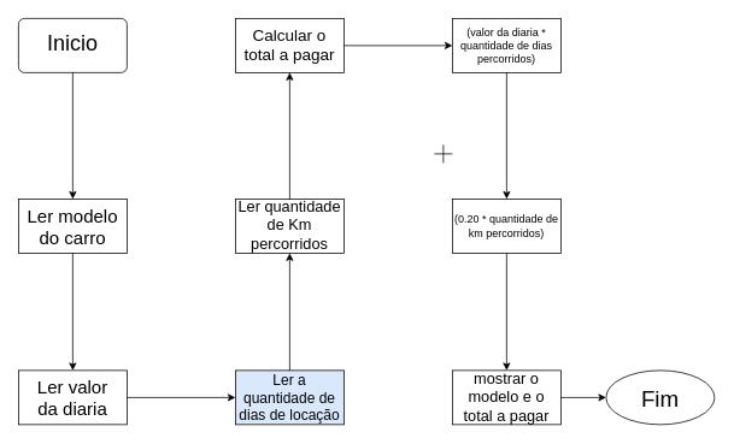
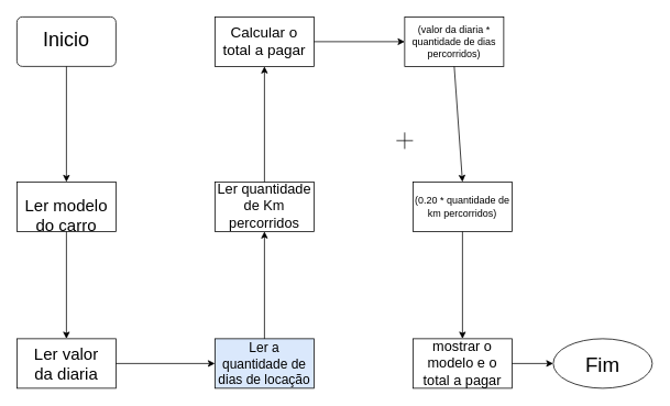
  <mxCell id="0" />
  <mxCell id="1" parent="0" />
  <mxCell id="2" value="" style="rounded=1;whiteSpace=wrap;html=1;fontSize=24;arcSize=11;" parent="1" vertex="1"><mxGeometry x="20" y="20" width="120" height="60" as="geometry" /></mxCell>
  <mxCell id="3" value="&lt;p style=&quot;line-height: 120%;&quot;&gt;&lt;span style=&quot;font-size: 24px;&quot;&gt;Inicio&lt;/span&gt;&lt;/p&gt;" style="text;strokeColor=none;align=center;fillColor=none;html=1;verticalAlign=middle;whiteSpace=wrap;rounded=0;" parent="1" vertex="1"><mxGeometry x="50" y="35" width="60" height="30" as="geometry" /></mxCell>
  <mxCell id="4" value="" style="endArrow=classic;html=1;rounded=0;exitX=0.5;exitY=1;exitDx=0;exitDy=0;" parent="1" source="2" edge="1"><mxGeometry width="50" height="50" relative="1" as="geometry"><mxPoint x="370" y="310" as="sourcePoint" /><mxPoint x="80" y="220" as="targetPoint" /><Array as="points"><mxPoint x="80" y="210" /></Array></mxGeometry></mxCell>
  <mxCell id="5" value="" style="rounded=0;whiteSpace=wrap;html=1;" parent="1" vertex="1"><mxGeometry x="20" y="220" width="120" height="60" as="geometry" /></mxCell>
- <mxCell id="6" value="&lt;span style=&quot;font-size: 20px;&quot;&gt;Ler modelo do carro&lt;/span&gt;" style="text;strokeColor=none;align=center;fillColor=none;html=1;verticalAlign=middle;whiteSpace=wrap;rounded=0;" parent="1" vertex="1"><mxGeometry x="25" y="235" width="110" height="30" as="geometry" /></mxCell>
+ <mxCell id="6" value="&lt;span style=&quot;font-size: 20px;&quot;&gt;Ler modelo do carro&lt;/span&gt;" style="text;strokeColor=none;align=center;fillColor=none;html=1;verticalAlign=middle;whiteSpace=wrap;rounded=0;" parent="1" vertex="1"><mxGeometry x="25" y="245" width="110" height="30" as="geometry" /></mxCell>
  <mxCell id="7" value="" style="endArrow=classic;html=1;rounded=0;exitX=0.5;exitY=1;exitDx=0;exitDy=0;" parent="1" source="5" target="8" edge="1"><mxGeometry width="50" height="50" relative="1" as="geometry"><mxPoint x="370" y="310" as="sourcePoint" /><mxPoint x="80" y="440" as="targetPoint" /></mxGeometry></mxCell>
  <mxCell id="8" value="" style="rounded=0;whiteSpace=wrap;html=1;" parent="1" vertex="1"><mxGeometry x="20" y="410" width="120" height="60" as="geometry" /></mxCell>
  <mxCell id="9" value="&lt;span style=&quot;font-size: 20px;&quot;&gt;Ler valor da diaria&lt;/span&gt;" style="text;strokeColor=none;align=center;fillColor=none;html=1;verticalAlign=middle;whiteSpace=wrap;rounded=0;" parent="1" vertex="1"><mxGeometry x="30" y="420" width="100" height="40" as="geometry" /></mxCell>
  <mxCell id="10" value="" style="endArrow=classic;html=1;rounded=0;exitX=1;exitY=0.5;exitDx=0;exitDy=0;" parent="1" source="8" target="11" edge="1"><mxGeometry width="50" height="50" relative="1" as="geometry"><mxPoint x="370" y="300" as="sourcePoint" /><mxPoint x="300" y="440" as="targetPoint" /></mxGeometry></mxCell>
  <mxCell id="11" value="&lt;span style=&quot;font-size: 16px;&quot;&gt;Ler a quantidade de dias de locação&lt;/span&gt;" style="rounded=0;whiteSpace=wrap;html=1;fillColor=#dae8fc;" parent="1" vertex="1"><mxGeometry x="260" y="410" width="120" height="60" as="geometry" /></mxCell>
  <mxCell id="12" value="&lt;span style=&quot;font-size: 17px;&quot;&gt;Ler quantidade de Km percorridos&lt;/span&gt;" style="rounded=0;whiteSpace=wrap;html=1;" parent="1" vertex="1"><mxGeometry x="260" y="220" width="120" height="60" as="geometry" /></mxCell>
  <mxCell id="13" value="&lt;font style=&quot;font-size: 18px;&quot;&gt;Calcular o total a pagar&lt;/font&gt;" style="rounded=0;whiteSpace=wrap;html=1;" parent="1" vertex="1"><mxGeometry x="260" y="20" width="120" height="60" as="geometry" /></mxCell>
  <mxCell id="14" value="&lt;span style=&quot;font-size: 17px;&quot;&gt;mostrar o modelo e o total a pagar&lt;/span&gt;" style="rounded=0;whiteSpace=wrap;html=1;" parent="1" vertex="1"><mxGeometry x="500" y="410" width="120" height="60" as="geometry" /></mxCell>
  <mxCell id="15" value="Fim" style="ellipse;whiteSpace=wrap;html=1;fontSize=25;" parent="1" vertex="1"><mxGeometry x="670" y="410" width="120" height="60" as="geometry" /></mxCell>
  <mxCell id="16" value="" style="endArrow=classic;html=1;rounded=0;entryX=0.5;entryY=1;entryDx=0;entryDy=0;exitX=0.5;exitY=0;exitDx=0;exitDy=0;" parent="1" source="12" target="13" edge="1"><mxGeometry width="50" height="50" relative="1" as="geometry"><mxPoint x="370" y="280" as="sourcePoint" /><mxPoint x="420" y="230" as="targetPoint" /></mxGeometry></mxCell>
  <mxCell id="17" value="" style="endArrow=classic;html=1;rounded=0;exitX=0.5;exitY=0;exitDx=0;exitDy=0;entryX=0.5;entryY=1;entryDx=0;entryDy=0;" parent="1" source="11" target="12" edge="1"><mxGeometry width="50" height="50" relative="1" as="geometry"><mxPoint x="370" y="280" as="sourcePoint" /><mxPoint x="420" y="230" as="targetPoint" /></mxGeometry></mxCell>
- <mxCell id="18" value="(valor da diaria * quantidade de dias percorridos)" style="rounded=0;whiteSpace=wrap;html=1;" parent="1" vertex="1"><mxGeometry x="500" y="20" width="120" height="60" as="geometry" /></mxCell>
+ <mxCell id="18" value="(valor da diaria * quantidade de dias percorridos)" style="rounded=0;whiteSpace=wrap;html=1;" parent="1" vertex="1"><mxGeometry x="490" y="20" width="120" height="60" as="geometry" /></mxCell>
  <mxCell id="19" value="(0.20 * quantidade de km percorridos)" style="rounded=0;whiteSpace=wrap;html=1;" parent="1" vertex="1"><mxGeometry x="500" y="220" width="120" height="60" as="geometry" /></mxCell>
  <mxCell id="20" value="" style="endArrow=none;html=1;rounded=0;" parent="1" edge="1"><mxGeometry width="50" height="50" relative="1" as="geometry"><mxPoint x="490" y="180" as="sourcePoint" /><mxPoint x="490" y="160" as="targetPoint" /><Array as="points" /></mxGeometry></mxCell>
  <mxCell id="21" value="" style="endArrow=none;html=1;rounded=0;" parent="1" edge="1"><mxGeometry width="50" height="50" relative="1" as="geometry"><mxPoint x="480" y="170" as="sourcePoint" /><mxPoint x="500" y="170" as="targetPoint" /></mxGeometry></mxCell>
  <mxCell id="22" value="" style="endArrow=classic;html=1;rounded=0;entryX=0;entryY=0.5;entryDx=0;entryDy=0;exitX=1;exitY=0.5;exitDx=0;exitDy=0;" edge="1" parent="1" source="14" target="15"><mxGeometry width="50" height="50" relative="1" as="geometry"><mxPoint x="370" y="310" as="sourcePoint" /><mxPoint x="420" y="260" as="targetPoint" /></mxGeometry></mxCell>
  <mxCell id="23" value="" style="endArrow=classic;html=1;rounded=0;entryX=0.5;entryY=0;entryDx=0;entryDy=0;exitX=0.5;exitY=1;exitDx=0;exitDy=0;" edge="1" parent="1" source="18" target="19"><mxGeometry width="50" height="50" relative="1" as="geometry"><mxPoint x="370" y="310" as="sourcePoint" /><mxPoint x="420" y="260" as="targetPoint" /></mxGeometry></mxCell>
  <mxCell id="24" value="" style="endArrow=classic;html=1;rounded=0;entryX=0;entryY=0.5;entryDx=0;entryDy=0;exitX=1;exitY=0.5;exitDx=0;exitDy=0;" edge="1" parent="1" source="13" target="18"><mxGeometry width="50" height="50" relative="1" as="geometry"><mxPoint x="370" y="310" as="sourcePoint" /><mxPoint x="420" y="260" as="targetPoint" /></mxGeometry></mxCell>
  <mxCell id="25" value="" style="endArrow=classic;html=1;rounded=0;entryX=0.5;entryY=0;entryDx=0;entryDy=0;exitX=0.5;exitY=1;exitDx=0;exitDy=0;" edge="1" parent="1" source="19" target="14"><mxGeometry width="50" height="50" relative="1" as="geometry"><mxPoint x="370" y="310" as="sourcePoint" /><mxPoint x="420" y="260" as="targetPoint" /></mxGeometry></mxCell>
